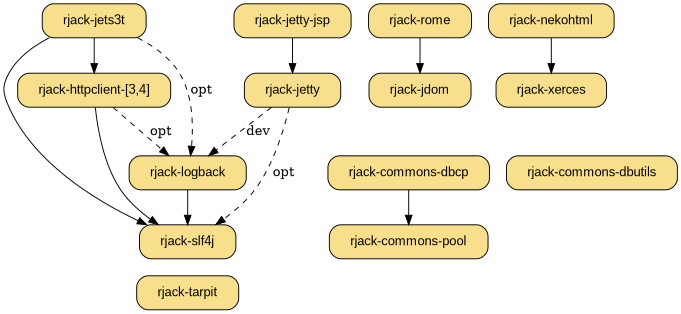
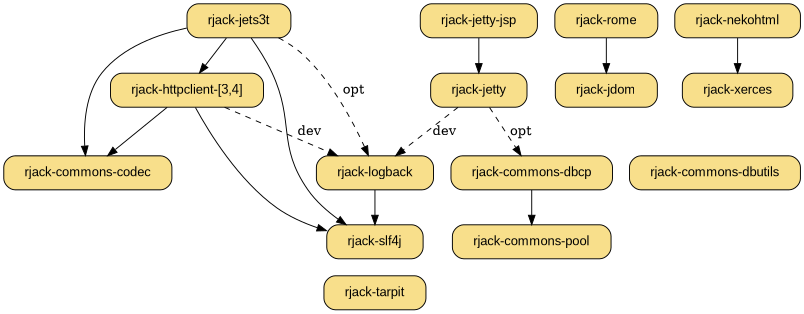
  digraph {
    rankdir=TB
    node [fillcolor="#f8df8b" fontname=Arial margin="0.30,0.1" shape=box style="filled,rounded"]
    "rjack-jets3t"
    "rjack-rome"
    "rjack-nekohtml"
    "rjack-jdom"
    "rjack-xerces"
    "rjack-commons-dbcp" [group=commons]
    "rjack-commons-dbutils" [group=commons]
    "rjack-tarpit"
    n9 [label="rjack-httpclient-[3,4]" shape=record]
+   "rjack-commons-codec" [group=commons]
    "rjack-slf4j" [group=log]
    "rjack-logback" [group=log]
    "rjack-commons-pool" [group=commons]
    "rjack-jetty"
    "rjack-jetty-jsp"
    subgraph sub_1 {
      rank=same
      "rjack-jets3t"
      "rjack-rome"
      "rjack-nekohtml"
    }
    subgraph sub_2 {
      rank=same
      "rjack-jdom"
      "rjack-xerces"
    }
    subgraph sub_3 {
      rank=same
      "rjack-commons-dbcp"
      "rjack-commons-dbutils"
    }
    subgraph sub_4 {
      rank=sink
      "rjack-tarpit"
    }
    "rjack-jets3t" -> n9
+   "rjack-jets3t" -> "rjack-commons-codec"
    "rjack-jets3t" -> "rjack-slf4j"
    "rjack-jets3t" -> "rjack-logback" [label=opt style=dashed]
    "rjack-rome" -> "rjack-jdom"
    "rjack-nekohtml" -> "rjack-xerces"
    "rjack-commons-dbcp" -> "rjack-commons-pool"
+   n9 -> "rjack-commons-codec"
    n9 -> "rjack-slf4j"
-   n9 -> "rjack-logback" [label=opt style=dashed]
+   n9 -> "rjack-logback" [label=dev style=dashed]
    "rjack-logback" -> "rjack-slf4j"
-   "rjack-jetty" -> "rjack-slf4j" [label=opt style=dashed]
+   "rjack-jetty" -> "rjack-commons-dbcp" [label=opt style=dashed]
    "rjack-jetty" -> "rjack-logback" [label=dev style=dashed]
    "rjack-jetty-jsp" -> "rjack-jetty"
  }
